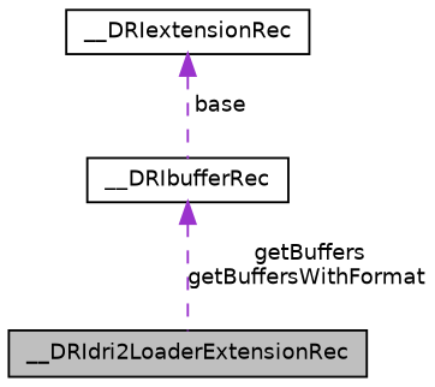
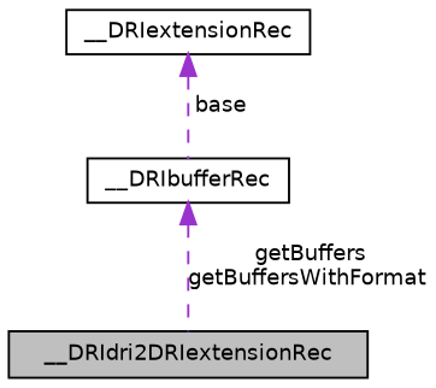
  digraph {
    node [color=black fillcolor=white fontname=Helvetica fontsize=10 shape=record style=filled]
    edge [color=darkorchid3 dir=back fontname=Helvetica fontsize=10 labelfontname=Helvetica labelfontsize=10 style=dashed]
-   n1 [fillcolor=grey75 fontcolor=black height=0.2 label=__DRIdri2LoaderExtensionRec width=0.4]
+   n1 [fillcolor=grey75 fontcolor=black height=0.2 label=__DRIdri2DRIextensionRec width=0.4]
    n2 [height=0.2 label=__DRIbufferRec width=0.4]
    n3 [height=0.2 label=__DRIextensionRec width=0.4]
    n2 -> n1 [label=" getBuffers\ngetBuffersWithFormat"]
    n3 -> n2 [label=" base"]
  }
